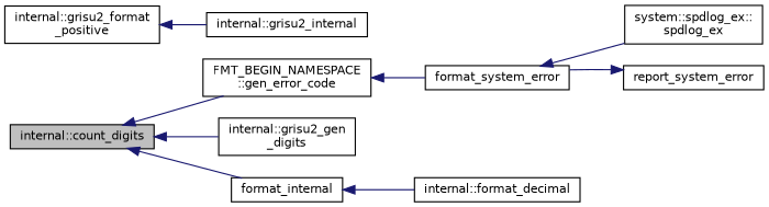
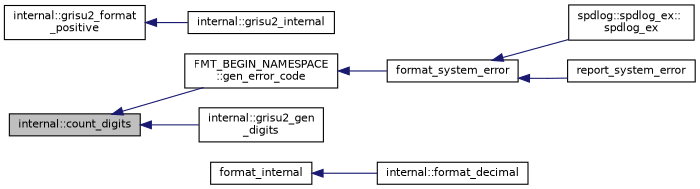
  digraph {
    rankdir=LR
    node [color=black fillcolor=white fontname=Helvetica fontsize=10 shape=record style=filled]
    edge [color=midnightblue dir=back fontname=Helvetica fontsize=10 labelfontname=Helvetica labelfontsize=10 style=solid]
    n1 [fillcolor=grey75 fontcolor=black height=0.2 label="internal::count_digits" width=0.4]
    n2 [height=0.2 label="FMT_BEGIN_NAMESPACE\l::gen_error_code" width=0.4]
    n3 [height=0.2 label="internal::grisu2_gen\l_digits" width=0.4]
    n4 [height=0.2 label=format_internal width=0.4]
    n5 [height=0.2 label=format_system_error width=0.4]
    n6 [height=0.2 label="internal::format_decimal" width=0.4]
-   n7 [height=0.2 label="system::spdlog_ex::\lspdlog_ex" width=0.4]
+   n7 [height=0.2 label="spdlog::spdlog_ex::\lspdlog_ex" width=0.4]
    n8 [height=0.2 label=report_system_error width=0.4]
    n9 [height=0.2 label="internal::grisu2_format\l_positive" width=0.4]
    n10 [height=0.2 label="internal::grisu2_internal" width=0.4]
    n1 -> n2
    n1 -> n3
-   n1 -> n4
    n2 -> n5
    n4 -> n6
    n5 -> n7
-   n8 -> n5
+   n5 -> n8
    n9 -> n10
  }
